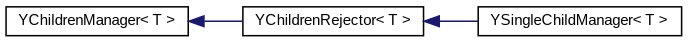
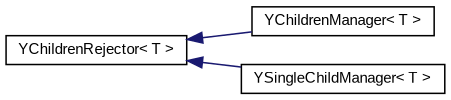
  digraph {
    fontname="Liberation Sans"
    rankdir=LR
    node [color=black fillcolor=white fontname="Liberation Sans" fontsize=10 shape=record style=filled]
    edge [color=midnightblue dir=back fontname="Liberation Sans" fontsize=10 labelfontname=Helvetica labelfontsize=10 style=solid]
    n1 [height=0.2 label="YChildrenManager\< T \>" width=0.4]
    n2 [height=0.2 label="YChildrenRejector\< T \>" width=0.4]
    n3 [height=0.2 label="YSingleChildManager\< T \>" width=0.4]
-   n1 -> n2
+   n2 -> n1
    n2 -> n3
  }
